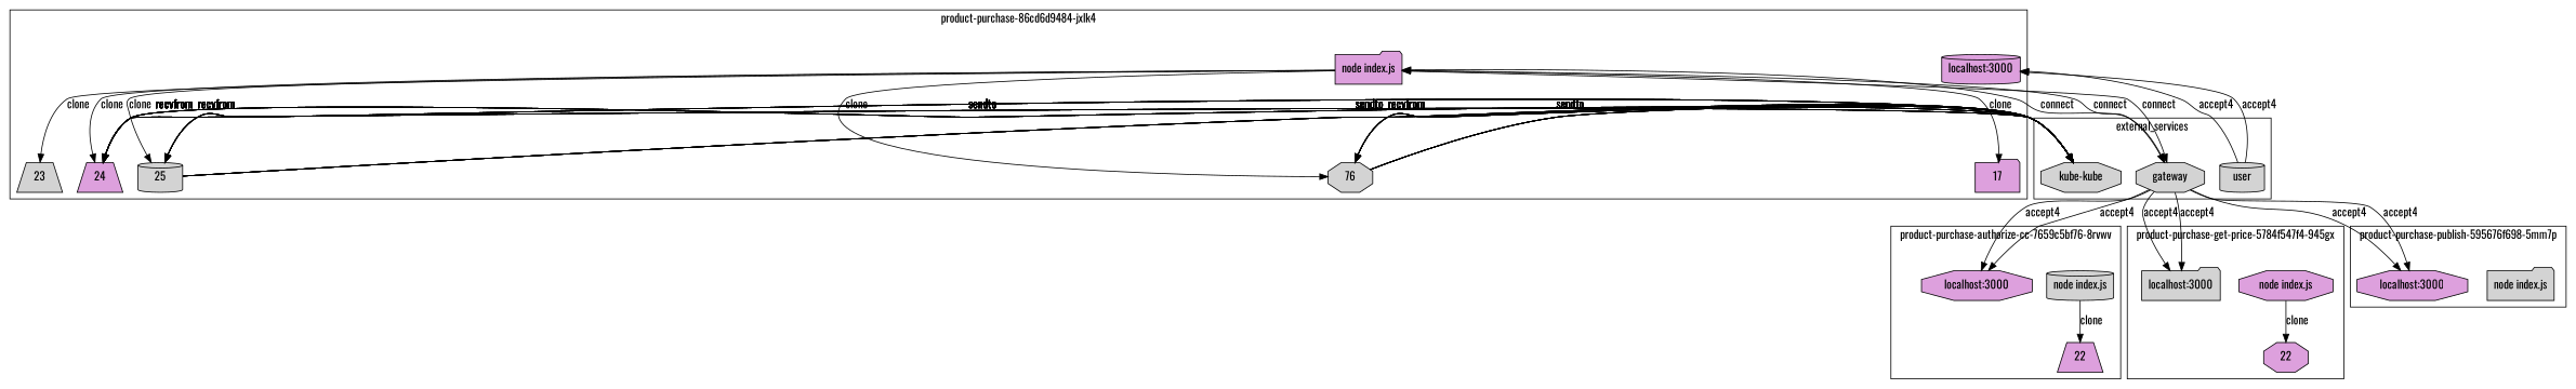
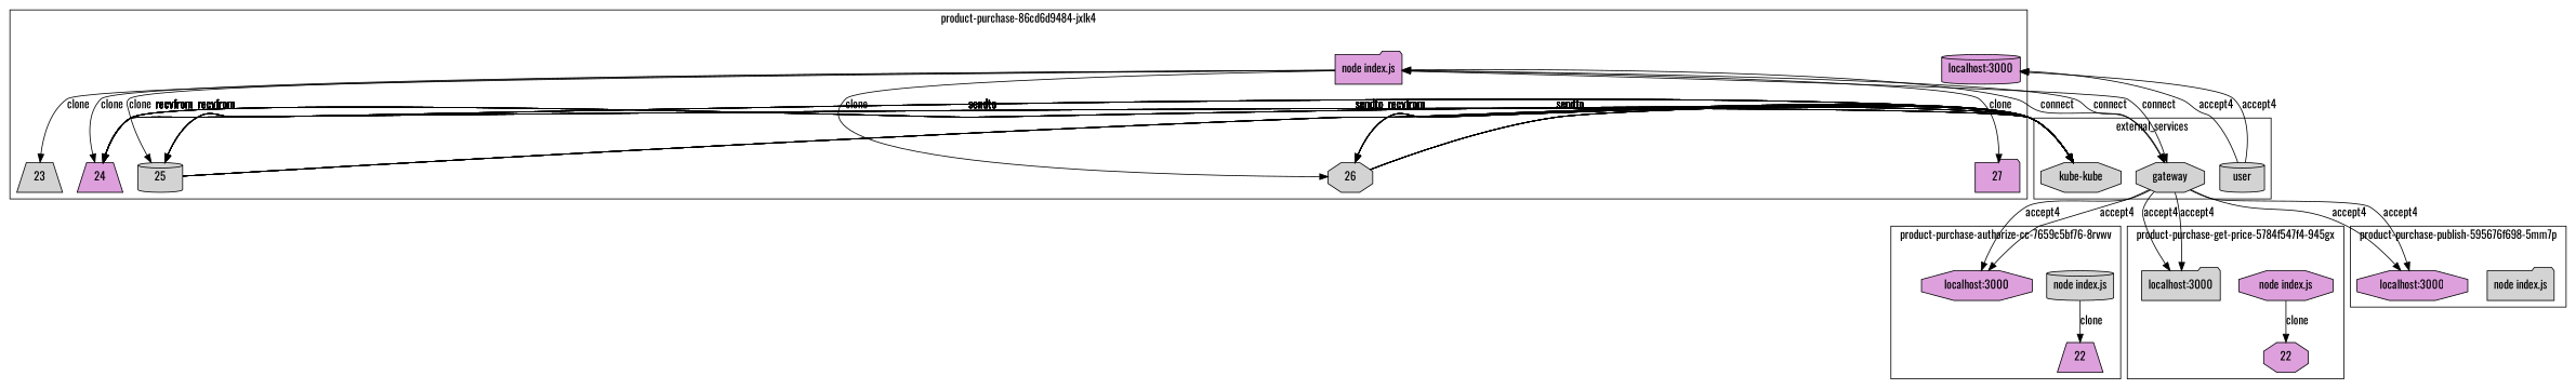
  digraph {
    fontname=Oswald
    node [fillcolor=lightgrey fontname=Oswald shape=octagon style=filled]
    edge [fontname=Oswald]
    n1 [label="node index.js" shape=cylinder]
    n2 [fillcolor=plum label=22 shape=trapezium]
    n3 [fillcolor=plum label="localhost:3000"]
    n4 [fillcolor=plum label="node index.js" shape=folder]
    n5 [label=23 shape=trapezium]
    n6 [fillcolor=plum label=24 shape=trapezium]
    n7 [label=25 shape=cylinder]
-   n8 [label=76]
-   n9 [fillcolor=plum label=17 shape=folder]
+   n8 [label=26]
+   n9 [fillcolor=plum label=27 shape=folder]
    n10 [fillcolor=plum label="localhost:3000" shape=cylinder]
    n11 [fillcolor=plum label="node index.js"]
    n12 [fillcolor=plum label=22]
    n13 [label="localhost:3000" shape=folder]
    n14 [label="node index.js" shape=folder]
    n15 [fillcolor=plum label="localhost:3000"]
    n16 [label=gateway]
    n17 [label="kube-kube"]
    user [shape=cylinder]
    subgraph cluster_1 {
      label=" product-purchase-authorize-cc-7659c5bf76-8rvwv "
      n1
      n2
      n3
    }
    subgraph cluster_2 {
      label=" product-purchase-86cd6d9484-jxlk4 "
      n4
      n5
      n6
      n7
      n8
      n9
      n10
    }
    subgraph cluster_3 {
      label=" product-purchase-get-price-5784f547f4-945gx "
      n11
      n12
      n13
    }
    subgraph cluster_4 {
      label=" product-purchase-publish-595676f698-5mm7p "
      n14
      n15
    }
    subgraph cluster_5 {
      label=external_services
      n16
      n17
      user
    }
    n1 -> n2 [label=clone]
    n4 -> n5 [label=clone]
    n4 -> n6 [label=clone]
    n4 -> n7 [label=clone]
    n4 -> n8 [label=clone]
    n4 -> n9 [label=clone]
    n4 -> n16 [dir=both label=connect]
    n4 -> n16 [dir=both label=connect]
    n4 -> n16 [dir=both label=connect]
    n6 -> n17 [label=sendto]
    n6 -> n17 [label=sendto]
    n6 -> n17 [label=sendto]
    n6 -> n17 [label=sendto]
    n6 -> n17 [label=sendto]
    n6 -> n17 [label=sendto]
    n6 -> n17 [label=sendto]
    n6 -> n17 [label=sendto]
    n7 -> n17 [label=sendto]
    n7 -> n17 [label=sendto]
    n7 -> n17 [label=sendto]
    n7 -> n17 [label=sendto]
    n7 -> n17 [label=sendto]
    n7 -> n17 [label=sendto]
    n7 -> n17 [label=sendto]
    n7 -> n17 [label=sendto]
    n8 -> n17 [label=sendto]
    n8 -> n17 [label=sendto]
    n8 -> n17 [label=sendto]
    n8 -> n17 [label=sendto]
    n8 -> n17 [label=sendto]
    n8 -> n17 [label=sendto]
    n8 -> n17 [label=sendto]
    n8 -> n17 [label=sendto]
    n11 -> n12 [label=clone]
    n16 -> n3 [label=accept4]
    n16 -> n3 [label=accept4]
    n16 -> n13 [label=accept4]
    n16 -> n13 [label=accept4]
    n16 -> n15 [label=accept4]
    n16 -> n15 [label=accept4]
    n17 -> n6 [label=recvfrom]
    n17 -> n6 [label=recvfrom]
    n17 -> n6 [label=recvfrom]
    n17 -> n6 [label=recvfrom]
    n17 -> n6 [label=recvfrom]
    n17 -> n6 [label=recvfrom]
    n17 -> n6 [label=recvfrom]
    n17 -> n6 [label=recvfrom]
    n17 -> n7 [label=recvfrom]
    n17 -> n7 [label=recvfrom]
    n17 -> n7 [label=recvfrom]
    n17 -> n7 [label=recvfrom]
    n17 -> n7 [label=recvfrom]
    n17 -> n7 [label=recvfrom]
    n17 -> n7 [label=recvfrom]
    n17 -> n7 [label=recvfrom]
    n17 -> n8 [label=recvfrom]
    n17 -> n8 [label=recvfrom]
    n17 -> n8 [label=recvfrom]
    n17 -> n8 [label=recvfrom]
    n17 -> n8 [label=recvfrom]
    n17 -> n8 [label=recvfrom]
    n17 -> n8 [label=recvfrom]
    n17 -> n8 [label=recvfrom]
    user -> n10 [label=accept4]
    user -> n10 [label=accept4]
  }
